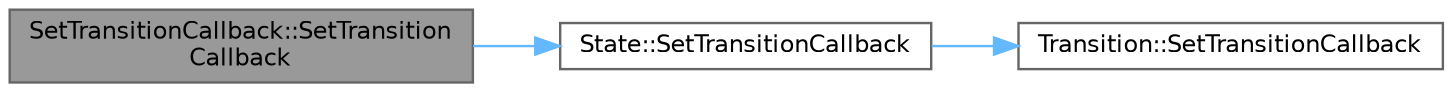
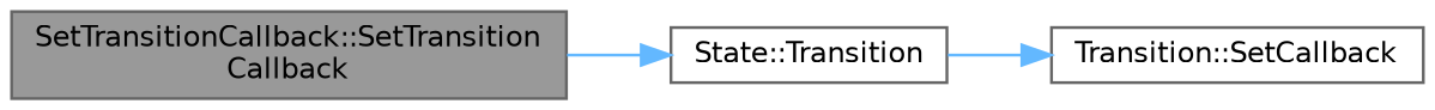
  digraph {
    rankdir=LR
    node [color=grey40 fillcolor=white fontname=Helvetica fontsize=10 shape=box style=filled]
    edge [color=steelblue1 fontname=Helvetica fontsize=10 labelfontname=Helvetica labelfontsize=10 style=solid]
    n1 [color=gray40 fillcolor=grey60 fontcolor=black height=0.2 label="SetTransitionCallback::SetTransition\lCallback" width=0.4]
-   n2 [height=0.2 label="State::SetTransitionCallback" width=0.4]
-   n3 [height=0.2 label="Transition::SetTransitionCallback" width=0.4]
+   n2 [height=0.2 label="State::Transition" width=0.4]
+   n3 [height=0.2 label="Transition::SetCallback" width=0.4]
    n1 -> n2
    n2 -> n3
  }
